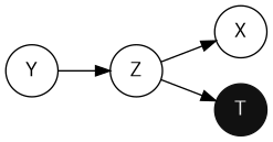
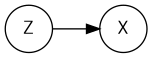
  digraph {
    fontname="IBM Plex Mono"
    rankdir=LR
    node [fontname="IBM Plex Mono" shape=circle]
    edge [fontname="IBM Plex Mono"]
    Z
    X
-   T [color="#111111" fontcolor="#eeeeee" style=filled]
-   Y
    Z -> X
-   Z -> T
-   Y -> Z
  }
